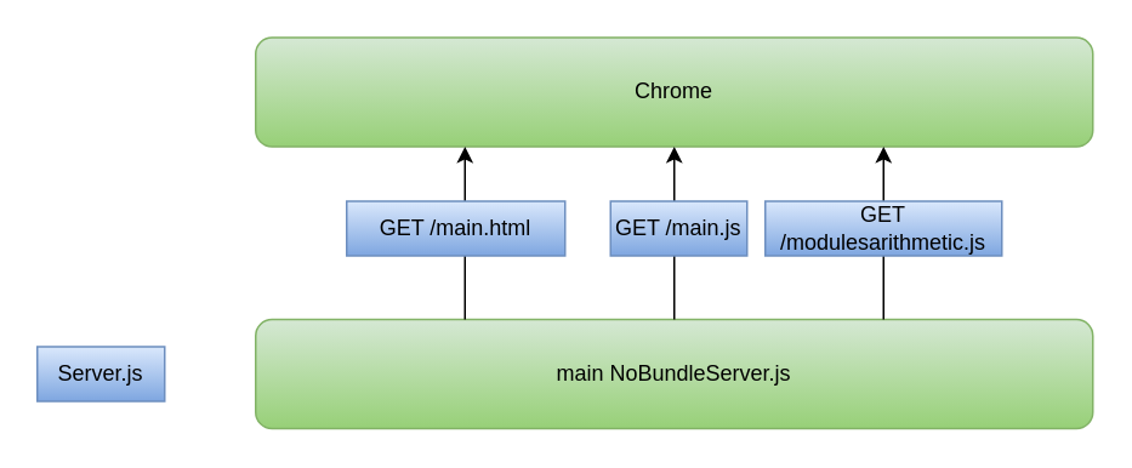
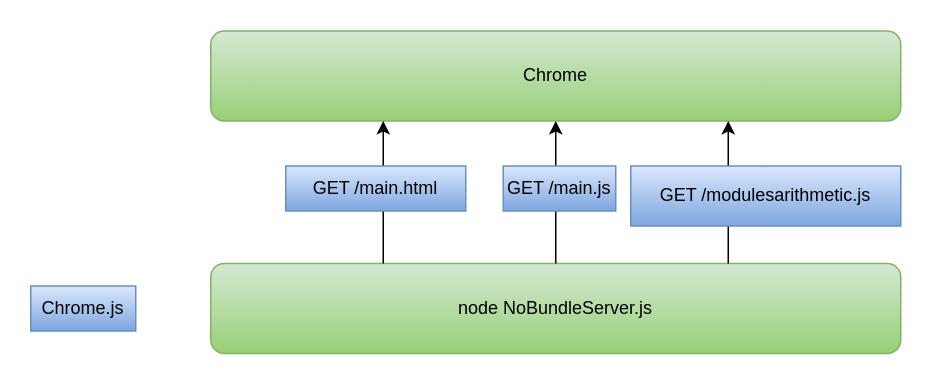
  <mxCell id="0" />
  <mxCell id="1" parent="0" />
- <mxCell id="2" value="main NoBundleServer.js" style="rounded=1;whiteSpace=wrap;html=1;fillColor=#d5e8d4;strokeColor=#82b366;gradientColor=#97d077;" parent="1" vertex="1"><mxGeometry x="140" y="175" width="460" height="60" as="geometry" /></mxCell>
- <mxCell id="3" value="Server.js" style="rounded=0;whiteSpace=wrap;html=1;fillColor=#dae8fc;strokeColor=#6c8ebf;gradientColor=#7ea6e0;" parent="1" vertex="1"><mxGeometry x="20" y="190" width="70" height="30" as="geometry" /></mxCell>
+ <mxCell id="2" value="node NoBundleServer.js" style="rounded=1;whiteSpace=wrap;html=1;fillColor=#d5e8d4;strokeColor=#82b366;gradientColor=#97d077;" parent="1" vertex="1"><mxGeometry x="140" y="175" width="460" height="60" as="geometry" /></mxCell>
+ <mxCell id="3" value="Chrome.js" style="rounded=0;whiteSpace=wrap;html=1;fillColor=#dae8fc;strokeColor=#6c8ebf;gradientColor=#7ea6e0;" parent="1" vertex="1"><mxGeometry x="20" y="190" width="70" height="30" as="geometry" /></mxCell>
  <mxCell id="4" value="Chrome" style="rounded=1;whiteSpace=wrap;html=1;fillColor=#d5e8d4;strokeColor=#82b366;gradientColor=#97d077;" parent="1" vertex="1"><mxGeometry x="140" y="20" width="460" height="60" as="geometry" /></mxCell>
  <mxCell id="5" value="" style="endArrow=classic;html=1;rounded=0;exitX=0.25;exitY=0;exitDx=0;exitDy=0;entryX=0.25;entryY=1;entryDx=0;entryDy=0;" edge="1" parent="1" source="2" target="4"><mxGeometry width="50" height="50" relative="1" as="geometry"><mxPoint x="210" y="160" as="sourcePoint" /><mxPoint x="260" y="90" as="targetPoint" /></mxGeometry></mxCell>
  <mxCell id="6" value="GET /main.html" style="rounded=0;whiteSpace=wrap;html=1;fillColor=#dae8fc;strokeColor=#6c8ebf;gradientColor=#7ea6e0;" vertex="1" parent="1"><mxGeometry x="190" y="110" width="120" height="30" as="geometry" /></mxCell>
  <mxCell id="7" value="" style="endArrow=classic;html=1;rounded=0;exitX=0.5;exitY=0;exitDx=0;exitDy=0;" edge="1" parent="1" source="2" target="4"><mxGeometry width="50" height="50" relative="1" as="geometry"><mxPoint x="265" y="185" as="sourcePoint" /><mxPoint x="265" y="90" as="targetPoint" /></mxGeometry></mxCell>
  <mxCell id="8" value="GET /main.js" style="rounded=0;whiteSpace=wrap;html=1;fillColor=#dae8fc;strokeColor=#6c8ebf;gradientColor=#7ea6e0;" vertex="1" parent="1"><mxGeometry x="335" y="110" width="75" height="30" as="geometry" /></mxCell>
  <mxCell id="9" value="" style="endArrow=classic;html=1;rounded=0;exitX=0.75;exitY=0;exitDx=0;exitDy=0;entryX=0.75;entryY=1;entryDx=0;entryDy=0;" edge="1" parent="1" source="2" target="4"><mxGeometry width="50" height="50" relative="1" as="geometry"><mxPoint x="380" y="185" as="sourcePoint" /><mxPoint x="380" y="90" as="targetPoint" /></mxGeometry></mxCell>
- <mxCell id="10" value="GET /modulesarithmetic.js" style="rounded=0;whiteSpace=wrap;html=1;fillColor=#dae8fc;strokeColor=#6c8ebf;gradientColor=#7ea6e0;" vertex="1" parent="1"><mxGeometry x="420" y="110" width="130" height="30" as="geometry" /></mxCell>
+ <mxCell id="10" value="GET /modulesarithmetic.js" style="rounded=0;whiteSpace=wrap;html=1;fillColor=#dae8fc;strokeColor=#6c8ebf;gradientColor=#7ea6e0;" vertex="1" parent="1"><mxGeometry x="420" y="110" width="180" height="40" as="geometry" /></mxCell>
